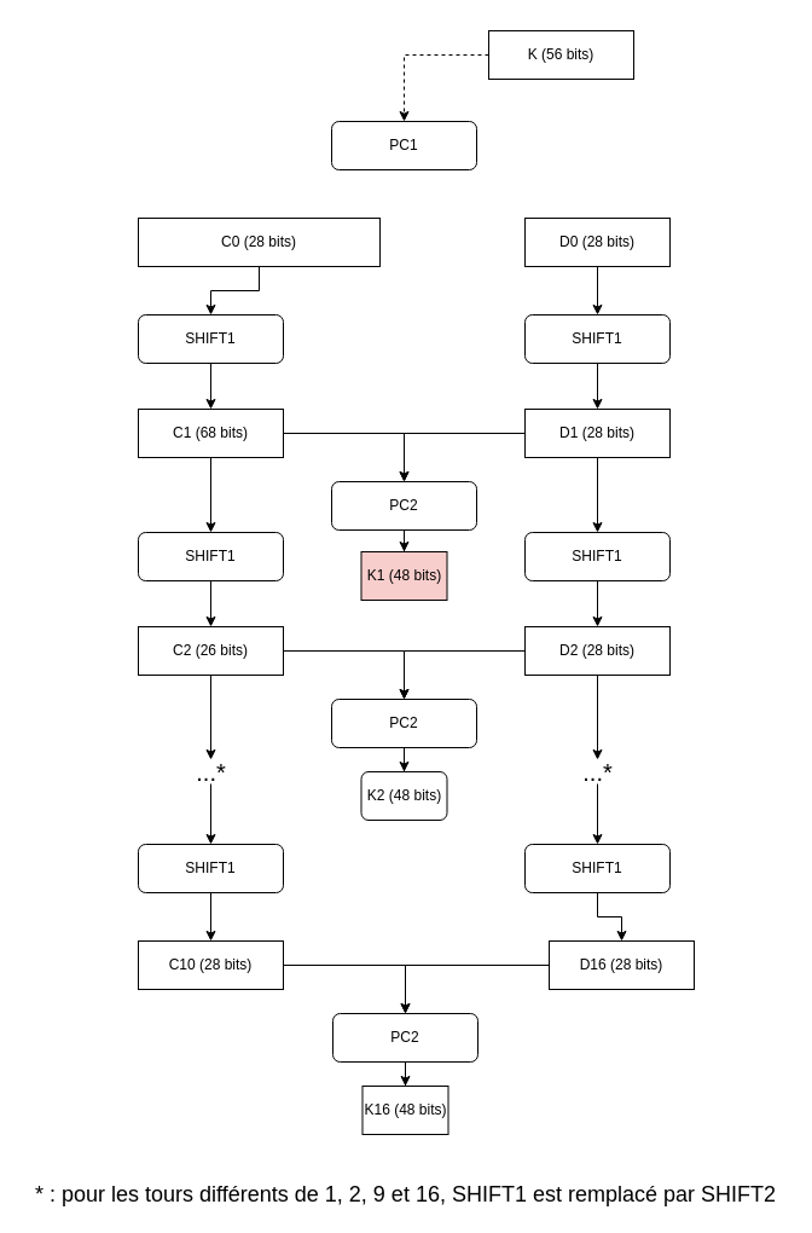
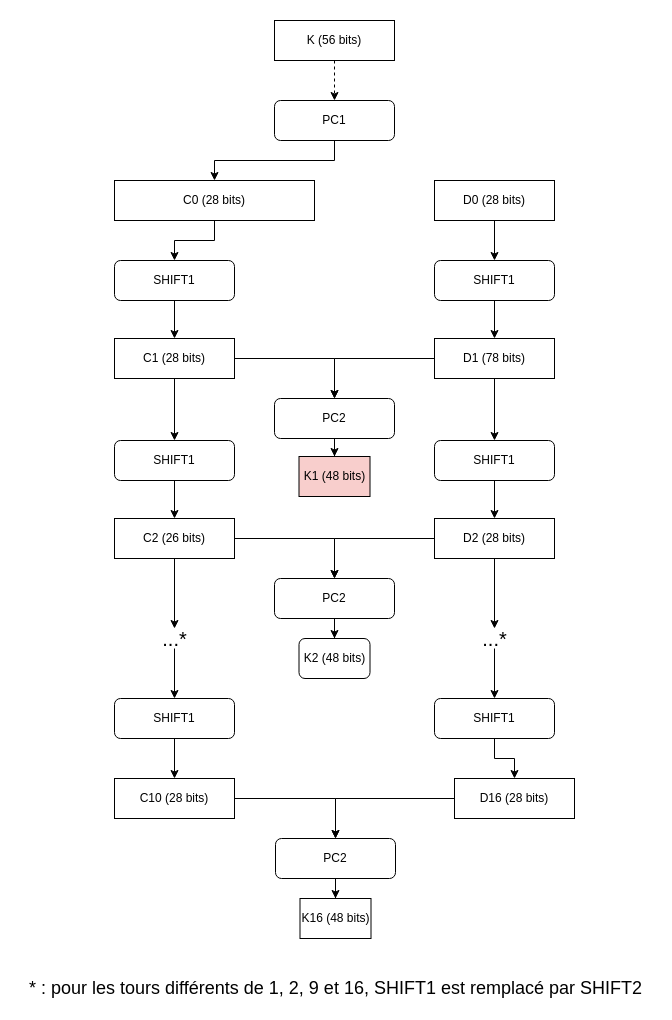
  <mxCell id="0" />
  <mxCell id="1" parent="0" />
+ <mxCell id="2" style="edgeStyle=orthogonalEdgeStyle;rounded=0;orthogonalLoop=1;jettySize=auto;html=1;exitX=0.5;exitY=1;exitDx=0;exitDy=0;" edge="1" parent="1" source="9" target="8"><mxGeometry relative="1" as="geometry" /></mxCell>
  <mxCell id="3" style="edgeStyle=orthogonalEdgeStyle;rounded=0;orthogonalLoop=1;jettySize=auto;html=1;dashed=1;" edge="1" parent="1" source="4" target="9"><mxGeometry relative="1" as="geometry" /></mxCell>
- <mxCell id="4" value="K (56 bits)" style="rounded=0;whiteSpace=wrap;html=1;" vertex="1" parent="1"><mxGeometry x="404" y="25" width="120" height="40" as="geometry" /></mxCell>
+ <mxCell id="4" value="K (56 bits)" style="rounded=0;whiteSpace=wrap;html=1;" vertex="1" parent="1"><mxGeometry x="274" y="20" width="120" height="40" as="geometry" /></mxCell>
  <mxCell id="5" style="edgeStyle=orthogonalEdgeStyle;rounded=0;orthogonalLoop=1;jettySize=auto;html=1;" edge="1" parent="1" source="6" target="12"><mxGeometry relative="1" as="geometry" /></mxCell>
  <mxCell id="6" value="D0 (28 bits)" style="rounded=0;whiteSpace=wrap;html=1;" vertex="1" parent="1"><mxGeometry x="434" y="180" width="120" height="40" as="geometry" /></mxCell>
  <mxCell id="7" style="edgeStyle=orthogonalEdgeStyle;rounded=0;orthogonalLoop=1;jettySize=auto;html=1;" edge="1" parent="1" source="8" target="15"><mxGeometry relative="1" as="geometry" /></mxCell>
  <mxCell id="8" value="C0 (28 bits)" style="rounded=0;whiteSpace=wrap;html=1;" vertex="1" parent="1"><mxGeometry x="114" y="180" width="200" height="40" as="geometry" /></mxCell>
  <mxCell id="9" value="PC1" style="rounded=1;whiteSpace=wrap;html=1;" vertex="1" parent="1"><mxGeometry x="274" y="100" width="120" height="40" as="geometry" /></mxCell>
  <mxCell id="10" style="edgeStyle=orthogonalEdgeStyle;rounded=0;orthogonalLoop=1;jettySize=auto;html=1;entryX=0.5;entryY=0;entryDx=0;entryDy=0;" edge="1" parent="1" source="20" target="17"><mxGeometry relative="1" as="geometry"><mxPoint x="434" y="358" as="sourcePoint" /></mxGeometry></mxCell>
  <mxCell id="11" style="edgeStyle=orthogonalEdgeStyle;rounded=0;orthogonalLoop=1;jettySize=auto;html=1;" edge="1" parent="1" source="12" target="20"><mxGeometry relative="1" as="geometry" /></mxCell>
  <mxCell id="12" value="SHIFT1" style="rounded=1;whiteSpace=wrap;html=1;" vertex="1" parent="1"><mxGeometry x="434" y="260" width="120" height="40" as="geometry" /></mxCell>
  <mxCell id="13" style="edgeStyle=orthogonalEdgeStyle;rounded=0;orthogonalLoop=1;jettySize=auto;html=1;entryX=0.5;entryY=0;entryDx=0;entryDy=0;" edge="1" parent="1" source="22" target="17"><mxGeometry relative="1" as="geometry"><mxPoint x="234" y="358" as="sourcePoint" /></mxGeometry></mxCell>
  <mxCell id="14" style="edgeStyle=orthogonalEdgeStyle;rounded=0;orthogonalLoop=1;jettySize=auto;html=1;" edge="1" parent="1" source="15" target="22"><mxGeometry relative="1" as="geometry" /></mxCell>
  <mxCell id="15" value="SHIFT1" style="rounded=1;whiteSpace=wrap;html=1;" vertex="1" parent="1"><mxGeometry x="114" y="260" width="120" height="40" as="geometry" /></mxCell>
  <mxCell id="16" style="edgeStyle=orthogonalEdgeStyle;rounded=0;orthogonalLoop=1;jettySize=auto;html=1;" edge="1" parent="1" source="17" target="18"><mxGeometry relative="1" as="geometry" /></mxCell>
  <mxCell id="17" value="PC2" style="rounded=1;whiteSpace=wrap;html=1;" vertex="1" parent="1"><mxGeometry x="274" y="398" width="120" height="40" as="geometry" /></mxCell>
  <mxCell id="18" value="K1 (48 bits)" style="rounded=0;whiteSpace=wrap;html=1;fillColor=#f8cecc;" vertex="1" parent="1"><mxGeometry x="298.5" y="456" width="71" height="40" as="geometry" /></mxCell>
  <mxCell id="19" style="edgeStyle=orthogonalEdgeStyle;rounded=0;orthogonalLoop=1;jettySize=auto;html=1;" edge="1" parent="1" source="20" target="37"><mxGeometry relative="1" as="geometry" /></mxCell>
- <mxCell id="20" value="D1 (28 bits)" style="rounded=0;whiteSpace=wrap;html=1;" vertex="1" parent="1"><mxGeometry x="434" y="338" width="120" height="40" as="geometry" /></mxCell>
+ <mxCell id="20" value="D1 (78 bits)" style="rounded=0;whiteSpace=wrap;html=1;" vertex="1" parent="1"><mxGeometry x="434" y="338" width="120" height="40" as="geometry" /></mxCell>
  <mxCell id="21" style="edgeStyle=orthogonalEdgeStyle;rounded=0;orthogonalLoop=1;jettySize=auto;html=1;" edge="1" parent="1" source="22" target="40"><mxGeometry relative="1" as="geometry" /></mxCell>
- <mxCell id="22" value="C1 (68 bits)" style="rounded=0;whiteSpace=wrap;html=1;" vertex="1" parent="1"><mxGeometry x="114" y="338" width="120" height="40" as="geometry" /></mxCell>
+ <mxCell id="22" value="C1 (28 bits)" style="rounded=0;whiteSpace=wrap;html=1;" vertex="1" parent="1"><mxGeometry x="114" y="338" width="120" height="40" as="geometry" /></mxCell>
  <mxCell id="23" style="edgeStyle=orthogonalEdgeStyle;rounded=0;orthogonalLoop=1;jettySize=auto;html=1;entryX=0.5;entryY=0;entryDx=0;entryDy=0;" edge="1" parent="1" source="33" target="28"><mxGeometry relative="1" as="geometry"><mxPoint x="435" y="798" as="sourcePoint" /></mxGeometry></mxCell>
  <mxCell id="24" value="SHIFT1" style="rounded=1;whiteSpace=wrap;html=1;" vertex="1" parent="1"><mxGeometry x="434" y="698" width="120" height="40" as="geometry" /></mxCell>
  <mxCell id="25" style="edgeStyle=orthogonalEdgeStyle;rounded=0;orthogonalLoop=1;jettySize=auto;html=1;entryX=0.5;entryY=0;entryDx=0;entryDy=0;" edge="1" parent="1" source="34" target="28"><mxGeometry relative="1" as="geometry"><mxPoint x="235" y="798" as="sourcePoint" /></mxGeometry></mxCell>
  <mxCell id="26" value="SHIFT1" style="rounded=1;whiteSpace=wrap;html=1;" vertex="1" parent="1"><mxGeometry x="114" y="698" width="120" height="40" as="geometry" /></mxCell>
  <mxCell id="27" style="edgeStyle=orthogonalEdgeStyle;rounded=0;orthogonalLoop=1;jettySize=auto;html=1;entryX=0.5;entryY=0;entryDx=0;entryDy=0;" edge="1" parent="1" source="28" target="29"><mxGeometry relative="1" as="geometry" /></mxCell>
  <mxCell id="28" value="PC2" style="rounded=1;whiteSpace=wrap;html=1;" vertex="1" parent="1"><mxGeometry x="275" y="838" width="120" height="40" as="geometry" /></mxCell>
  <mxCell id="29" value="K16 (48 bits)" style="rounded=0;whiteSpace=wrap;html=1;" vertex="1" parent="1"><mxGeometry x="299.5" y="898" width="71" height="40" as="geometry" /></mxCell>
  <mxCell id="30" value="&lt;font style=&quot;font-size: 18px&quot;&gt;* : pour les tours différents de 1, 2, 9 et 16, SHIFT1 est remplacé par SHIFT2&lt;/font&gt;" style="text;html=1;align=center;verticalAlign=middle;resizable=0;points=[];autosize=1;" vertex="1" parent="1"><mxGeometry x="20" y="978" width="630" height="20" as="geometry" /></mxCell>
  <mxCell id="31" style="edgeStyle=orthogonalEdgeStyle;rounded=0;orthogonalLoop=1;jettySize=auto;html=1;" edge="1" parent="1" target="34" source="26"><mxGeometry relative="1" as="geometry"><mxPoint x="174" y="738" as="sourcePoint" /></mxGeometry></mxCell>
  <mxCell id="32" style="edgeStyle=orthogonalEdgeStyle;rounded=0;orthogonalLoop=1;jettySize=auto;html=1;" edge="1" parent="1" target="33" source="24"><mxGeometry relative="1" as="geometry"><mxPoint x="494" y="738" as="sourcePoint" /></mxGeometry></mxCell>
  <mxCell id="33" value="D16 (28 bits)" style="rounded=0;whiteSpace=wrap;html=1;" vertex="1" parent="1"><mxGeometry x="454" y="778" width="120" height="40" as="geometry" /></mxCell>
  <mxCell id="34" value="C10 (28 bits)" style="rounded=0;whiteSpace=wrap;html=1;" vertex="1" parent="1"><mxGeometry x="114" y="778" width="120" height="40" as="geometry" /></mxCell>
  <mxCell id="35" style="edgeStyle=orthogonalEdgeStyle;rounded=0;orthogonalLoop=1;jettySize=auto;html=1;entryX=0.5;entryY=0;entryDx=0;entryDy=0;" edge="1" parent="1" source="45" target="42"><mxGeometry relative="1" as="geometry"><mxPoint x="434" y="538" as="sourcePoint" /></mxGeometry></mxCell>
  <mxCell id="36" style="edgeStyle=orthogonalEdgeStyle;rounded=0;orthogonalLoop=1;jettySize=auto;html=1;" edge="1" parent="1" source="37" target="45"><mxGeometry relative="1" as="geometry" /></mxCell>
  <mxCell id="37" value="SHIFT1" style="rounded=1;whiteSpace=wrap;html=1;" vertex="1" parent="1"><mxGeometry x="434" y="440" width="120" height="40" as="geometry" /></mxCell>
  <mxCell id="38" style="edgeStyle=orthogonalEdgeStyle;rounded=0;orthogonalLoop=1;jettySize=auto;html=1;entryX=0.5;entryY=0;entryDx=0;entryDy=0;" edge="1" parent="1" source="47" target="42"><mxGeometry relative="1" as="geometry"><mxPoint x="234" y="538" as="sourcePoint" /></mxGeometry></mxCell>
  <mxCell id="39" style="edgeStyle=orthogonalEdgeStyle;rounded=0;orthogonalLoop=1;jettySize=auto;html=1;" edge="1" parent="1" source="40" target="47"><mxGeometry relative="1" as="geometry" /></mxCell>
  <mxCell id="40" value="SHIFT1" style="rounded=1;whiteSpace=wrap;html=1;" vertex="1" parent="1"><mxGeometry x="114" y="440" width="120" height="40" as="geometry" /></mxCell>
  <mxCell id="41" style="edgeStyle=orthogonalEdgeStyle;rounded=0;orthogonalLoop=1;jettySize=auto;html=1;" edge="1" parent="1" source="42" target="43"><mxGeometry relative="1" as="geometry" /></mxCell>
  <mxCell id="42" value="PC2" style="rounded=1;whiteSpace=wrap;html=1;" vertex="1" parent="1"><mxGeometry x="274" y="578" width="120" height="40" as="geometry" /></mxCell>
  <mxCell id="43" value="K2 (48 bits)" style="whiteSpace=wrap;html=1;rounded=1;" vertex="1" parent="1"><mxGeometry x="298.5" y="638" width="71" height="40" as="geometry" /></mxCell>
  <mxCell id="44" style="edgeStyle=orthogonalEdgeStyle;rounded=0;orthogonalLoop=1;jettySize=auto;html=1;" edge="1" parent="1" source="45" target="49"><mxGeometry relative="1" as="geometry" /></mxCell>
  <mxCell id="45" value="D2 (28 bits)" style="rounded=0;whiteSpace=wrap;html=1;" vertex="1" parent="1"><mxGeometry x="434" y="518" width="120" height="40" as="geometry" /></mxCell>
  <mxCell id="46" style="edgeStyle=orthogonalEdgeStyle;rounded=0;orthogonalLoop=1;jettySize=auto;html=1;" edge="1" parent="1" source="47" target="51"><mxGeometry relative="1" as="geometry" /></mxCell>
  <mxCell id="47" value="C2 (26 bits)" style="rounded=0;whiteSpace=wrap;html=1;" vertex="1" parent="1"><mxGeometry x="114" y="518" width="120" height="40" as="geometry" /></mxCell>
  <mxCell id="48" style="edgeStyle=orthogonalEdgeStyle;rounded=0;orthogonalLoop=1;jettySize=auto;html=1;" edge="1" parent="1" source="49" target="24"><mxGeometry relative="1" as="geometry" /></mxCell>
  <mxCell id="49" value="&lt;font style=&quot;font-size: 20px&quot;&gt;...*&lt;/font&gt;" style="text;html=1;align=center;verticalAlign=middle;resizable=0;points=[];autosize=1;" vertex="1" parent="1"><mxGeometry x="474" y="628" width="40" height="20" as="geometry" /></mxCell>
  <mxCell id="50" style="edgeStyle=orthogonalEdgeStyle;rounded=0;orthogonalLoop=1;jettySize=auto;html=1;" edge="1" parent="1" source="51" target="26"><mxGeometry relative="1" as="geometry" /></mxCell>
  <mxCell id="51" value="&lt;font style=&quot;font-size: 20px&quot;&gt;...*&lt;/font&gt;" style="text;html=1;align=center;verticalAlign=middle;resizable=0;points=[];autosize=1;" vertex="1" parent="1"><mxGeometry x="154" y="628" width="40" height="20" as="geometry" /></mxCell>
